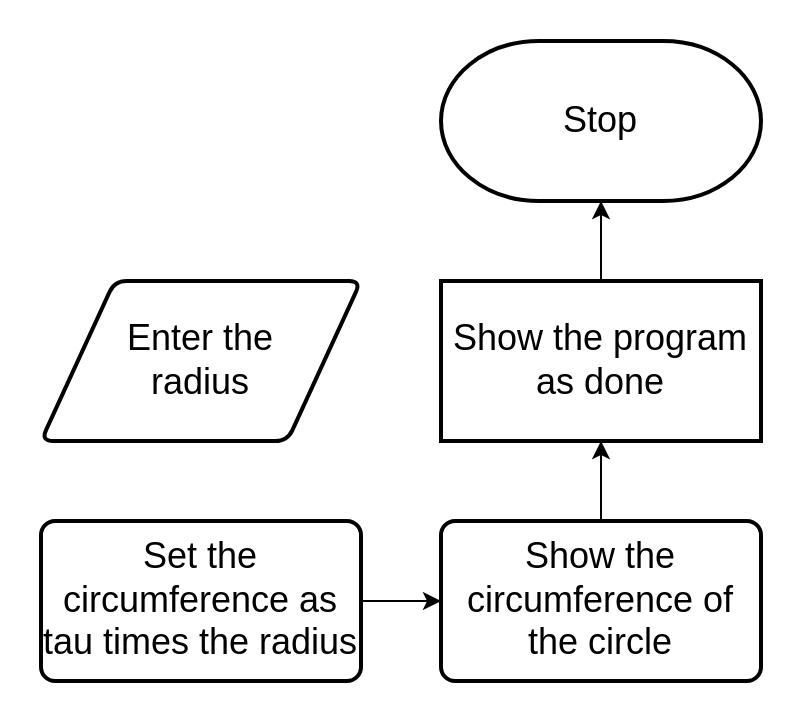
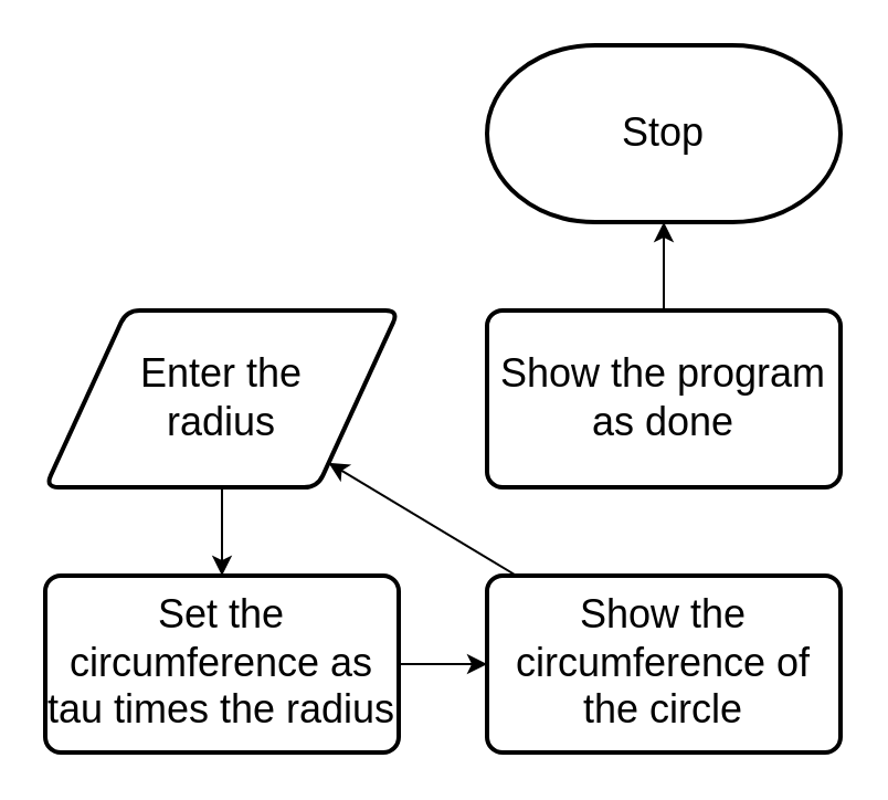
  <mxCell id="0" />
  <mxCell id="1" parent="0" />
  <mxCell id="2" value="&lt;font style=&quot;font-size: 18px&quot;&gt;Stop&lt;/font&gt;" style="strokeWidth=2;html=1;shape=mxgraph.flowchart.terminator;whiteSpace=wrap;" vertex="1" parent="1"><mxGeometry x="220" y="20" width="160" height="80" as="geometry" /></mxCell>
+ <mxCell id="3" style="edgeStyle=none;html=1;entryX=0.5;entryY=0;entryDx=0;entryDy=0;fontSize=18;" edge="1" parent="1" source="4" target="6"><mxGeometry relative="1" as="geometry" /></mxCell>
  <mxCell id="4" value="&lt;font style=&quot;font-size: 18px&quot;&gt;Enter the&lt;br&gt;radius&lt;/font&gt;" style="shape=parallelogram;html=1;strokeWidth=2;perimeter=parallelogramPerimeter;whiteSpace=wrap;rounded=1;arcSize=12;size=0.23;fontSize=18;" vertex="1" parent="1"><mxGeometry x="20" y="140" width="160" height="80" as="geometry" /></mxCell>
  <mxCell id="5" style="edgeStyle=none;html=1;entryX=0;entryY=0.5;entryDx=0;entryDy=0;fontSize=18;" edge="1" parent="1" source="6"><mxGeometry relative="1" as="geometry"><mxPoint x="220" y="300" as="targetPoint" /></mxGeometry></mxCell>
  <mxCell id="6" value="&lt;font style=&quot;font-size: 18px&quot;&gt;Set the circumference as tau times the radius&lt;/font&gt;" style="rounded=1;whiteSpace=wrap;html=1;absoluteArcSize=1;arcSize=14;strokeWidth=2;fontSize=16;" vertex="1" parent="1"><mxGeometry x="20" y="260" width="160" height="80" as="geometry" /></mxCell>
- <mxCell id="7" value="" style="edgeStyle=none;html=1;fontSize=18;" edge="1" parent="1" source="8" target="10"><mxGeometry relative="1" as="geometry" /></mxCell>
+ <mxCell id="7" value="" style="edgeStyle=none;html=1;fontSize=18;" edge="1" parent="1" source="8" target="4"><mxGeometry relative="1" as="geometry" /></mxCell>
  <mxCell id="8" value="&lt;font style=&quot;font-size: 18px&quot;&gt;Show the circumference of the circle&lt;/font&gt;" style="rounded=1;whiteSpace=wrap;html=1;absoluteArcSize=1;arcSize=14;strokeWidth=2;fontSize=16;" vertex="1" parent="1"><mxGeometry x="220" y="260" width="160" height="80" as="geometry" /></mxCell>
  <mxCell id="9" style="edgeStyle=none;html=1;entryX=0.5;entryY=1;entryDx=0;entryDy=0;entryPerimeter=0;fontSize=18;" edge="1" parent="1" source="10" target="2"><mxGeometry relative="1" as="geometry" /></mxCell>
- <mxCell id="10" value="&lt;font style=&quot;font-size: 18px&quot;&gt;Show the program as done&lt;/font&gt;" style="whiteSpace=wrap;html=1;absoluteArcSize=1;arcSize=14;strokeWidth=2;fontSize=16;rounded=0;" vertex="1" parent="1"><mxGeometry x="220" y="140" width="160" height="80" as="geometry" /></mxCell>
+ <mxCell id="10" value="&lt;font style=&quot;font-size: 18px&quot;&gt;Show the program as done&lt;/font&gt;" style="rounded=1;whiteSpace=wrap;html=1;absoluteArcSize=1;arcSize=14;strokeWidth=2;fontSize=16;" vertex="1" parent="1"><mxGeometry x="220" y="140" width="160" height="80" as="geometry" /></mxCell>
